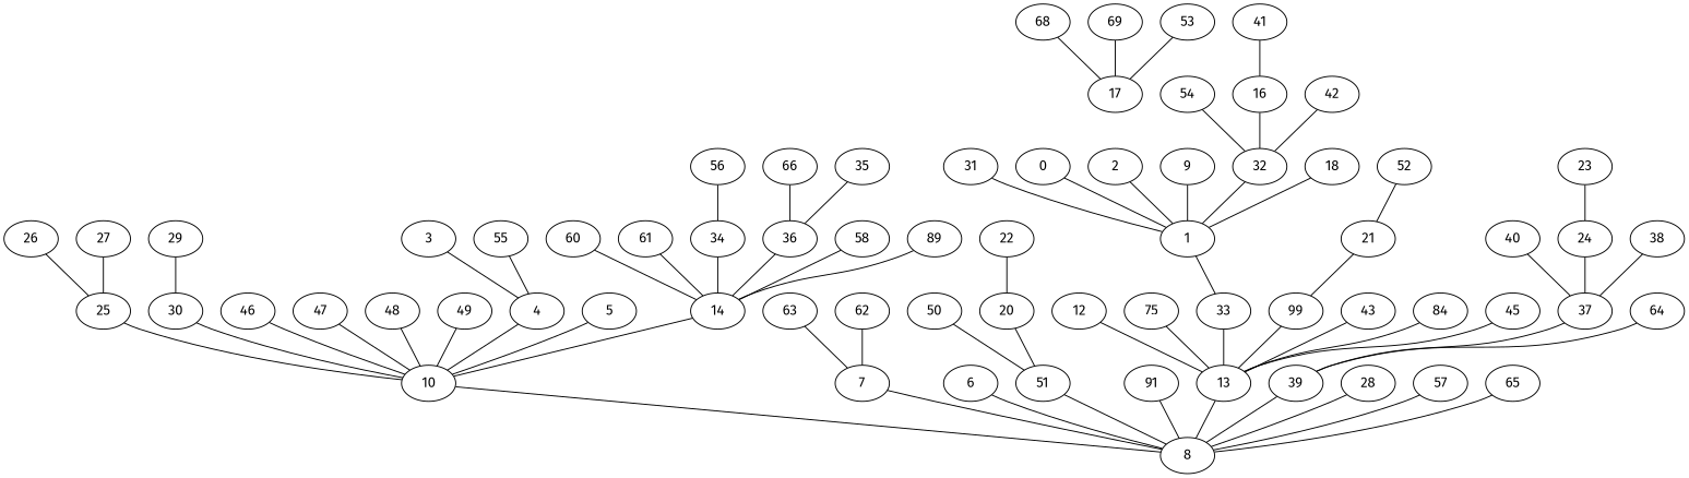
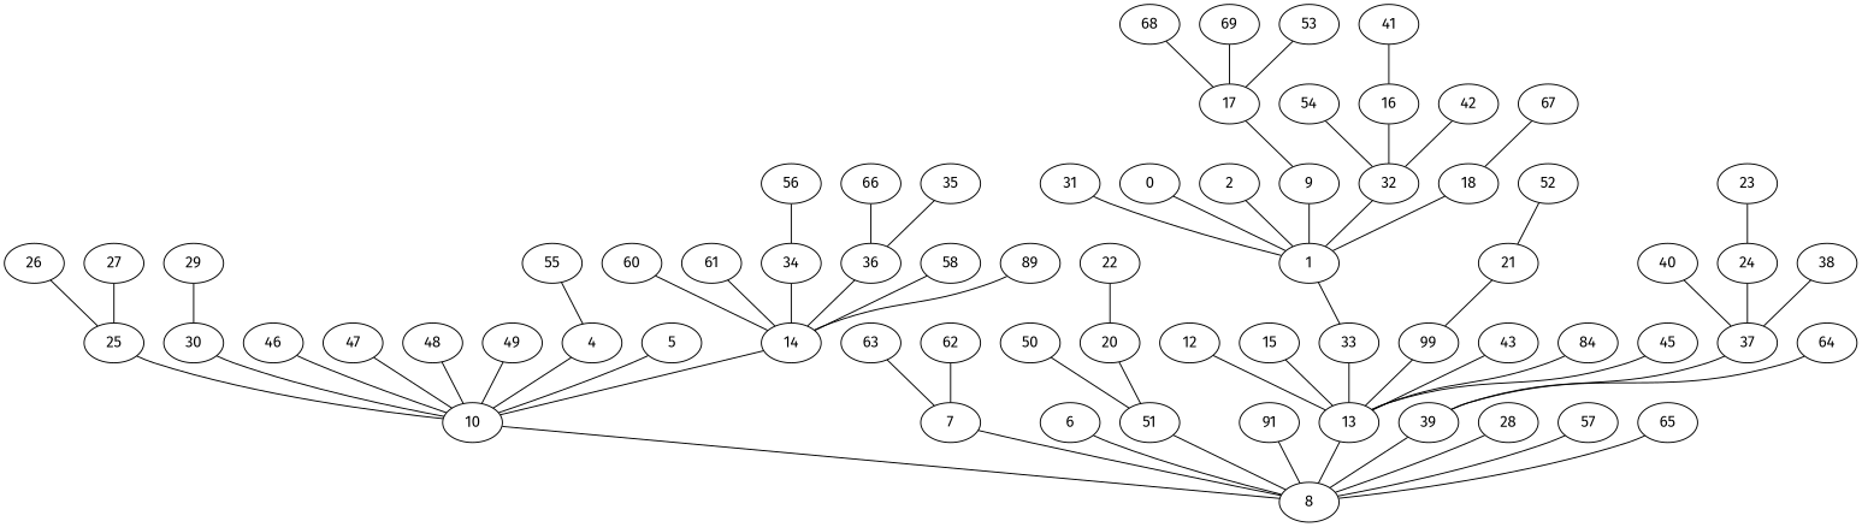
  strict graph {
    fontname="Fira Sans"
    node [fontname="Fira Sans"]
    edge [fontname="Fira Sans"]
    0
    1
    33
    13
    8
    2
-   3
    4
    10
    5
    6
    7
    9
    n14 [label=91]
    12
    14
-   15 [label=75]
+   15
    16
    32
    17
    18
    n22 [label=99]
    20
    51
    21
    22
    23
    24
    37
    39
    25
    26
    27
    28
    29
    30
    31
    34
    35
    36
    38
    40
    41
    42
    43
    n46 [label=84]
    45
    46
    47
    48
    49
    50
    52
    53
    54
    55
    56
    57
    58
    n60 [label=89]
    60
    61
    62
    63
    64
    65
    66
+   67
    68
    69
    0 -- 1
    1 -- 33
    33 -- 13
    13 -- 8
    2 -- 1
-   3 -- 4
    4 -- 10
    10 -- 8
    5 -- 10
    6 -- 8
    7 -- 8
    9 -- 1
    n14 -- 8
    12 -- 13
    14 -- 10
    15 -- 13
    16 -- 32
    32 -- 1
+   17 -- 9
    18 -- 1
    n22 -- 13
    20 -- 51
    51 -- 8
    21 -- n22
    22 -- 20
    23 -- 24
    24 -- 37
    37 -- 39
    39 -- 8
    25 -- 10
    26 -- 25
    27 -- 25
    28 -- 8
    29 -- 30
    30 -- 10
    31 -- 1
    34 -- 14
    35 -- 36
    36 -- 14
    38 -- 37
    40 -- 37
    41 -- 16
    42 -- 32
    43 -- 13
    n46 -- 13
    45 -- 13
    46 -- 10
    47 -- 10
    48 -- 10
    49 -- 10
    50 -- 51
    52 -- 21
    53 -- 17
    54 -- 32
    55 -- 4
    56 -- 34
    57 -- 8
    58 -- 14
    n60 -- 14
    60 -- 14
    61 -- 14
    62 -- 7
    63 -- 7
    64 -- 39
    65 -- 8
    66 -- 36
+   67 -- 18
    68 -- 17
    69 -- 17
  }
